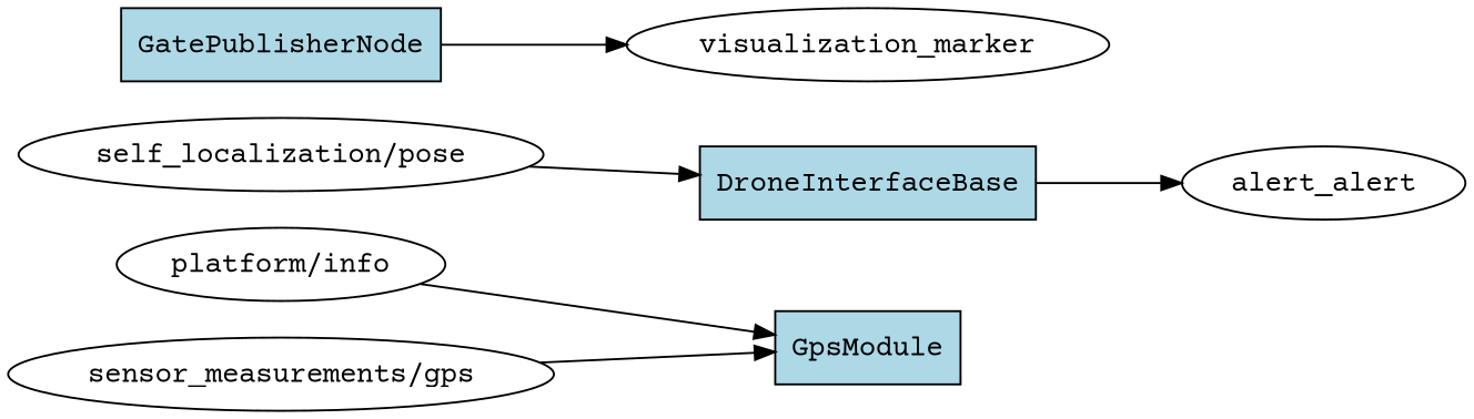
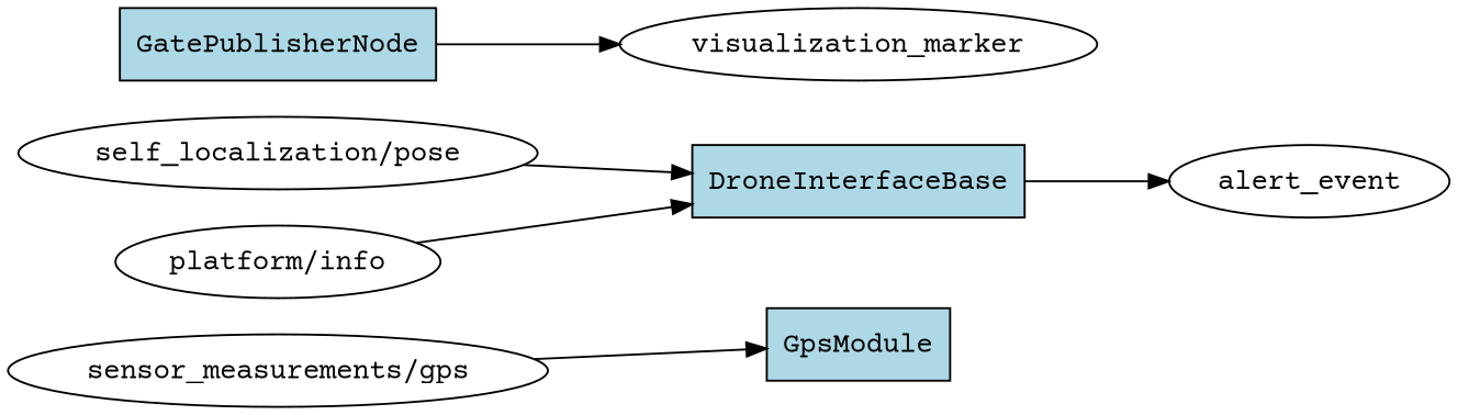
  digraph {
    fontname="Courier Prime"
    rankdir=LR
    node [fillcolor=white fontname="Courier Prime" shape=ellipse style=filled]
    edge [fontname="Courier Prime"]
    DroneInterfaceBase [fillcolor=lightblue shape=box]
    "platform/info"
-   alert_event [label=alert_alert]
+   alert_event
    "self_localization/pose"
    GpsModule [fillcolor=lightblue shape=box]
    "sensor_measurements/gps"
    GatePublisherNode [fillcolor=lightblue shape=box]
    visualization_marker
    DroneInterfaceBase -> alert_event
-   "platform/info" -> GpsModule
+   "platform/info" -> DroneInterfaceBase
    "self_localization/pose" -> DroneInterfaceBase
    "sensor_measurements/gps" -> GpsModule
    GatePublisherNode -> visualization_marker
  }
